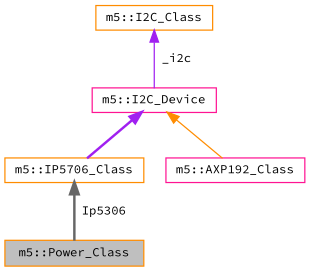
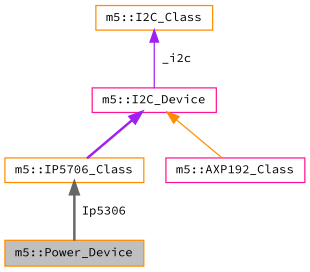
  digraph {
    fontname="Source Code Pro"
    node [color=darkorange fillcolor=white fontname="Source Code Pro" fontsize=10 shape=record style=filled]
    edge [color=purple dir=back fontname="Source Code Pro" fontsize=10 labelfontname=Helvetica labelfontsize=10 style=bold]
-   n1 [fillcolor=grey75 fontcolor=black height=0.2 label="m5::Power_Class" width=0.4]
+   n1 [fillcolor=grey75 fontcolor=black height=0.2 label="m5::Power_Device" width=0.4]
    n2 [height=0.2 label="m5::IP5706_Class" width=0.4]
    n3 [color=deeppink height=0.2 label="m5::I2C_Device" width=0.4]
    n4 [color=deeppink height=0.2 label="m5::AXP192_Class" width=0.4]
    n5 [height=0.2 label="m5::I2C_Class" width=0.4]
    n2 -> n1 [color=gray40 label=" Ip5306"]
    n3 -> n2
    n3 -> n4 [color=darkorange style=solid]
    n5 -> n3 [label=" _i2c" style=solid]
  }
